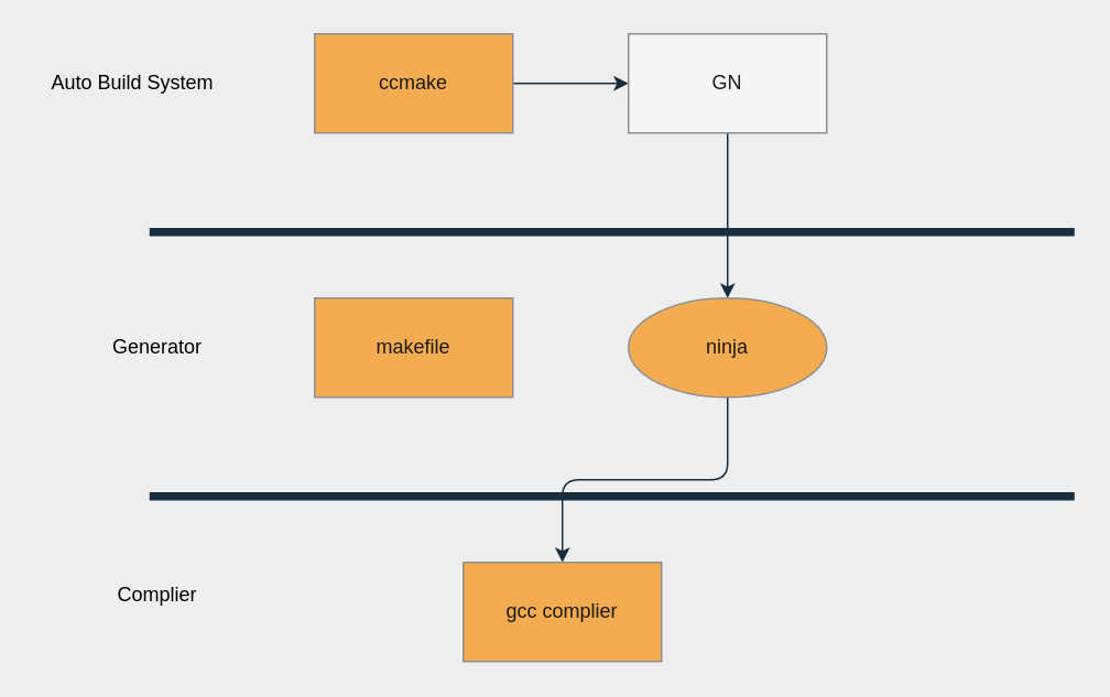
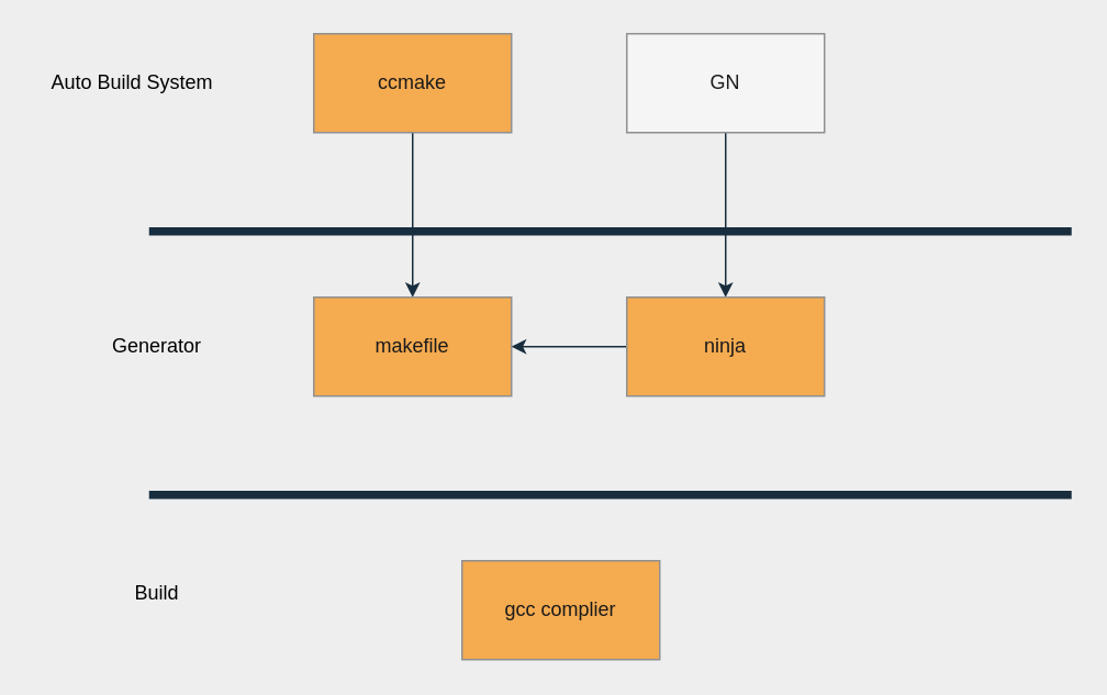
  <mxCell id="0" />
  <mxCell id="1" parent="0" />
- <mxCell id="2" style="edgeStyle=orthogonalEdgeStyle;orthogonalLoop=1;jettySize=auto;html=1;strokeColor=#182E3E;fontColor=#1A1A1A;labelBackgroundColor=#EEEEEE;" edge="1" parent="1" source="3" target="6"><mxGeometry relative="1" as="geometry" /></mxCell>
+ <mxCell id="2" style="edgeStyle=orthogonalEdgeStyle;orthogonalLoop=1;jettySize=auto;html=1;entryX=0.5;entryY=0;entryDx=0;entryDy=0;strokeColor=#182E3E;fontColor=#1A1A1A;labelBackgroundColor=#EEEEEE;" edge="1" parent="1" source="3" target="4"><mxGeometry relative="1" as="geometry" /></mxCell>
  <mxCell id="3" value="ccmake" style="whiteSpace=wrap;html=1;fillColor=#F5AB50;strokeColor=#909090;fontColor=#1A1A1A;" vertex="1" parent="1"><mxGeometry x="190" y="20" width="120" height="60" as="geometry" /></mxCell>
  <mxCell id="4" value="makefile" style="whiteSpace=wrap;html=1;fillColor=#F5AB50;strokeColor=#909090;fontColor=#1A1A1A;" vertex="1" parent="1"><mxGeometry x="190" y="180" width="120" height="60" as="geometry" /></mxCell>
  <mxCell id="5" style="edgeStyle=orthogonalEdgeStyle;orthogonalLoop=1;jettySize=auto;html=1;entryX=0.5;entryY=0;entryDx=0;entryDy=0;strokeColor=#182E3E;fontColor=#1A1A1A;labelBackgroundColor=#EEEEEE;" edge="1" parent="1" source="6" target="8"><mxGeometry relative="1" as="geometry" /></mxCell>
  <mxCell id="6" value="GN" style="whiteSpace=wrap;html=1;fillColor=#f5f5f5;strokeColor=#909090;fontColor=#1A1A1A;" vertex="1" parent="1"><mxGeometry x="380" y="20" width="120" height="60" as="geometry" /></mxCell>
- <mxCell id="7" style="edgeStyle=orthogonalEdgeStyle;orthogonalLoop=1;jettySize=auto;html=1;entryX=0.5;entryY=0;entryDx=0;entryDy=0;strokeColor=#182E3E;fontColor=#1A1A1A;labelBackgroundColor=#EEEEEE;" edge="1" parent="1" source="8" target="10"><mxGeometry relative="1" as="geometry" /></mxCell>
- <mxCell id="8" value="ninja" style="ellipse;whiteSpace=wrap;html=1;fillColor=#F5AB50;strokeColor=#909090;fontColor=#1A1A1A;" vertex="1" parent="1"><mxGeometry x="380" y="180" width="120" height="60" as="geometry" /></mxCell>
+ <mxCell id="7" style="edgeStyle=orthogonalEdgeStyle;orthogonalLoop=1;jettySize=auto;html=1;strokeColor=#182E3E;fontColor=#1A1A1A;labelBackgroundColor=#EEEEEE;" edge="1" parent="1" source="8" target="4"><mxGeometry relative="1" as="geometry" /></mxCell>
+ <mxCell id="8" value="ninja" style="whiteSpace=wrap;html=1;fillColor=#F5AB50;strokeColor=#909090;fontColor=#1A1A1A;" vertex="1" parent="1"><mxGeometry x="380" y="180" width="120" height="60" as="geometry" /></mxCell>
  <mxCell id="9" value="" style="endArrow=none;html=1;strokeColor=#182E3E;strokeWidth=5;fontColor=#1A1A1A;labelBackgroundColor=#EEEEEE;" edge="1" parent="1"><mxGeometry width="50" height="50" relative="1" as="geometry"><mxPoint x="90" y="140" as="sourcePoint" /><mxPoint x="650" y="140" as="targetPoint" /></mxGeometry></mxCell>
  <mxCell id="10" value="gcc complier" style="whiteSpace=wrap;html=1;fillColor=#F5AB50;strokeColor=#909090;fontColor=#1A1A1A;" vertex="1" parent="1"><mxGeometry x="280" y="340" width="120" height="60" as="geometry" /></mxCell>
  <mxCell id="11" value="&lt;font&gt;Generator&lt;/font&gt;" style="text;html=1;align=center;verticalAlign=middle;whiteSpace=wrap;fontColor=#000000;" vertex="1" parent="1"><mxGeometry x="50" y="200" width="90" height="20" as="geometry" /></mxCell>
  <mxCell id="12" value="&lt;font&gt;Auto Build System&lt;/font&gt;" style="text;html=1;strokeColor=none;fillColor=none;align=center;verticalAlign=middle;whiteSpace=wrap;fontColor=#000000;" vertex="1" parent="1"><mxGeometry x="20" y="40" width="120" height="20" as="geometry" /></mxCell>
  <mxCell id="13" value="" style="endArrow=none;html=1;strokeColor=#182E3E;strokeWidth=5;fontColor=#1A1A1A;labelBackgroundColor=#EEEEEE;" edge="1" parent="1"><mxGeometry width="50" height="50" relative="1" as="geometry"><mxPoint x="90" y="300" as="sourcePoint" /><mxPoint x="650" y="300" as="targetPoint" /></mxGeometry></mxCell>
- <mxCell id="14" value="&lt;font&gt;Complier&lt;/font&gt;" style="text;html=1;align=center;verticalAlign=middle;whiteSpace=wrap;fontColor=#000000;" vertex="1" parent="1"><mxGeometry x="50" y="350" width="90" height="20" as="geometry" /></mxCell>
+ <mxCell id="14" value="&lt;font&gt;Build&lt;/font&gt;" style="text;html=1;align=center;verticalAlign=middle;whiteSpace=wrap;fontColor=#000000;" vertex="1" parent="1"><mxGeometry x="50" y="350" width="90" height="20" as="geometry" /></mxCell>
